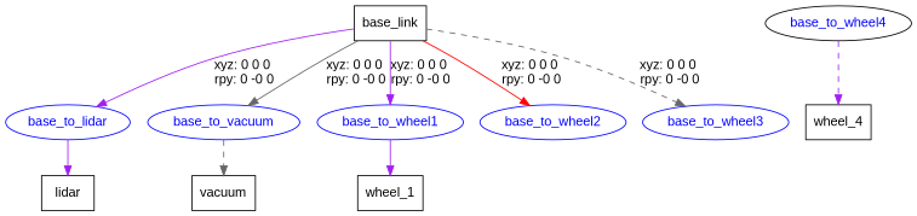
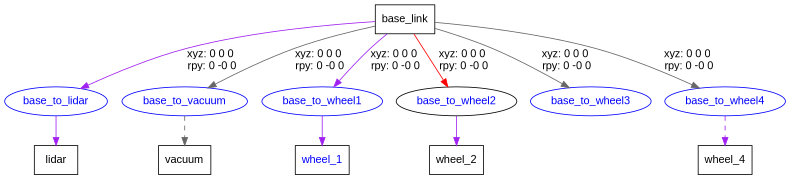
  digraph {
    fontname="Liberation Sans"
    node [fontname="Liberation Sans" shape=box]
    edge [color=purple fontname="Liberation Sans" style=solid]
    n1 [label=base_link]
    base_to_lidar [color=blue fontcolor=blue shape=ellipse]
    base_to_vacuum [color=blue fontcolor=blue shape=ellipse]
    base_to_wheel1 [color=blue fontcolor=blue shape=ellipse]
-   base_to_wheel2 [color=blue fontcolor=blue shape=ellipse]
+   base_to_wheel2 [color=black fontcolor=blue shape=ellipse]
    base_to_wheel3 [color=blue fontcolor=blue shape=ellipse]
-   base_to_wheel4 [color=black fontcolor=blue shape=ellipse]
+   base_to_wheel4 [color=blue fontcolor=blue shape=ellipse]
    n8 [label=lidar]
    n9 [label=vacuum]
-   n10 [label=wheel_1]
+   n10 [label=wheel_1 fontcolor=blue]
+   n11 [label=wheel_2]
    n12 [label=wheel_4]
    n1 -> base_to_lidar [label="xyz: 0 0 0 \nrpy: 0 -0 0"]
    n1 -> base_to_vacuum [color=gray40 label="xyz: 0 0 0 \nrpy: 0 -0 0"]
    n1 -> base_to_wheel1 [label="xyz: 0 0 0 \nrpy: 0 -0 0"]
    n1 -> base_to_wheel2 [color=red label="xyz: 0 0 0 \nrpy: 0 -0 0"]
-   n1 -> base_to_wheel3 [color=gray40 label="xyz: 0 0 0 \nrpy: 0 -0 0" style=dashed]
+   n1 -> base_to_wheel3 [color=gray40 label="xyz: 0 0 0 \nrpy: 0 -0 0"]
+   n1 -> base_to_wheel4 [color=gray40 label="xyz: 0 0 0 \nrpy: 0 -0 0"]
    base_to_lidar -> n8
    base_to_vacuum -> n9 [color=gray40 style=dashed]
    base_to_wheel1 -> n10
+   base_to_wheel2 -> n11
    base_to_wheel4 -> n12 [style=dashed]
  }
